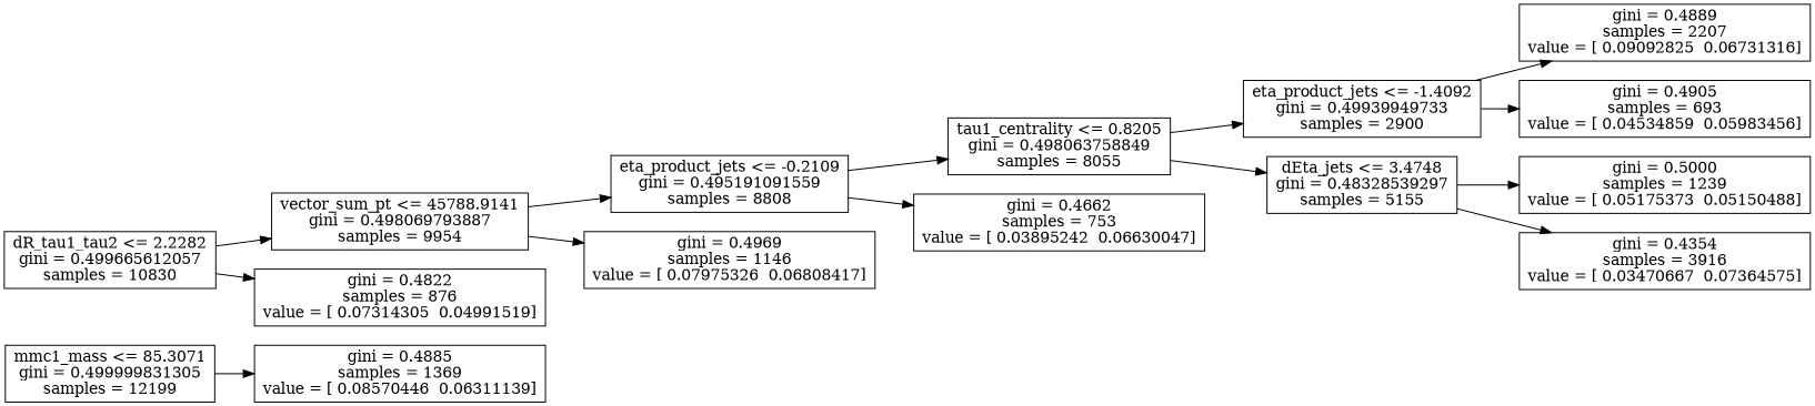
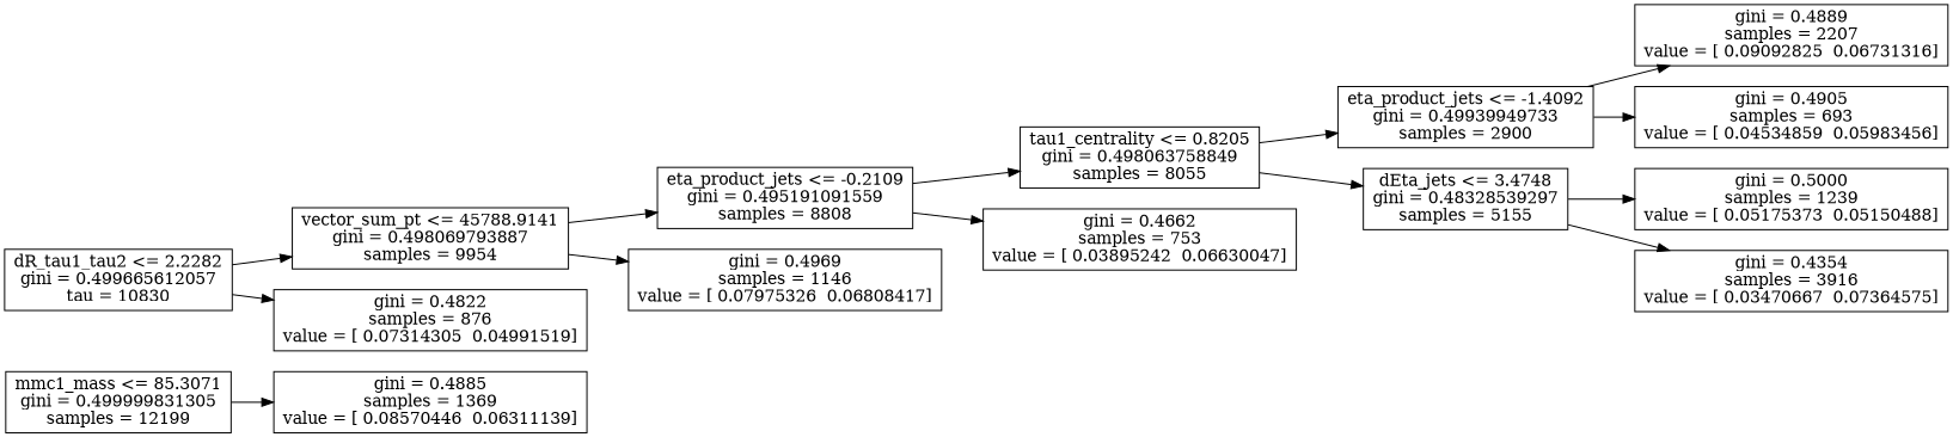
  digraph {
    rankdir=LR
    node [shape=box]
    n1 [label="mmc1_mass <= 85.3071\ngini = 0.499999831305\nsamples = 12199"]
    n2 [label="gini = 0.4885\nsamples = 1369\nvalue = [ 0.08570446  0.06311139]"]
-   n3 [label="dR_tau1_tau2 <= 2.2282\ngini = 0.499665612057\nsamples = 10830"]
+   n3 [label="dR_tau1_tau2 <= 2.2282\ngini = 0.499665612057\ntau = 10830"]
    n4 [label="vector_sum_pt <= 45788.9141\ngini = 0.498069793887\nsamples = 9954"]
    n5 [label="gini = 0.4822\nsamples = 876\nvalue = [ 0.07314305  0.04991519]"]
    n6 [label="eta_product_jets <= -0.2109\ngini = 0.495191091559\nsamples = 8808"]
    n7 [label="gini = 0.4969\nsamples = 1146\nvalue = [ 0.07975326  0.06808417]"]
    n8 [label="tau1_centrality <= 0.8205\ngini = 0.498063758849\nsamples = 8055"]
    n9 [label="gini = 0.4662\nsamples = 753\nvalue = [ 0.03895242  0.06630047]"]
    n10 [label="eta_product_jets <= -1.4092\ngini = 0.49939949733\nsamples = 2900"]
    n11 [label="dEta_jets <= 3.4748\ngini = 0.48328539297\nsamples = 5155"]
    n12 [label="gini = 0.4889\nsamples = 2207\nvalue = [ 0.09092825  0.06731316]"]
    n13 [label="gini = 0.4905\nsamples = 693\nvalue = [ 0.04534859  0.05983456]"]
    n14 [label="gini = 0.5000\nsamples = 1239\nvalue = [ 0.05175373  0.05150488]"]
    n15 [label="gini = 0.4354\nsamples = 3916\nvalue = [ 0.03470667  0.07364575]"]
    n1 -> n2
    n3 -> n4
    n3 -> n5
    n4 -> n6
    n4 -> n7
    n6 -> n8
    n6 -> n9
    n8 -> n10
    n8 -> n11
    n10 -> n12
    n10 -> n13
    n11 -> n14
    n11 -> n15
  }
